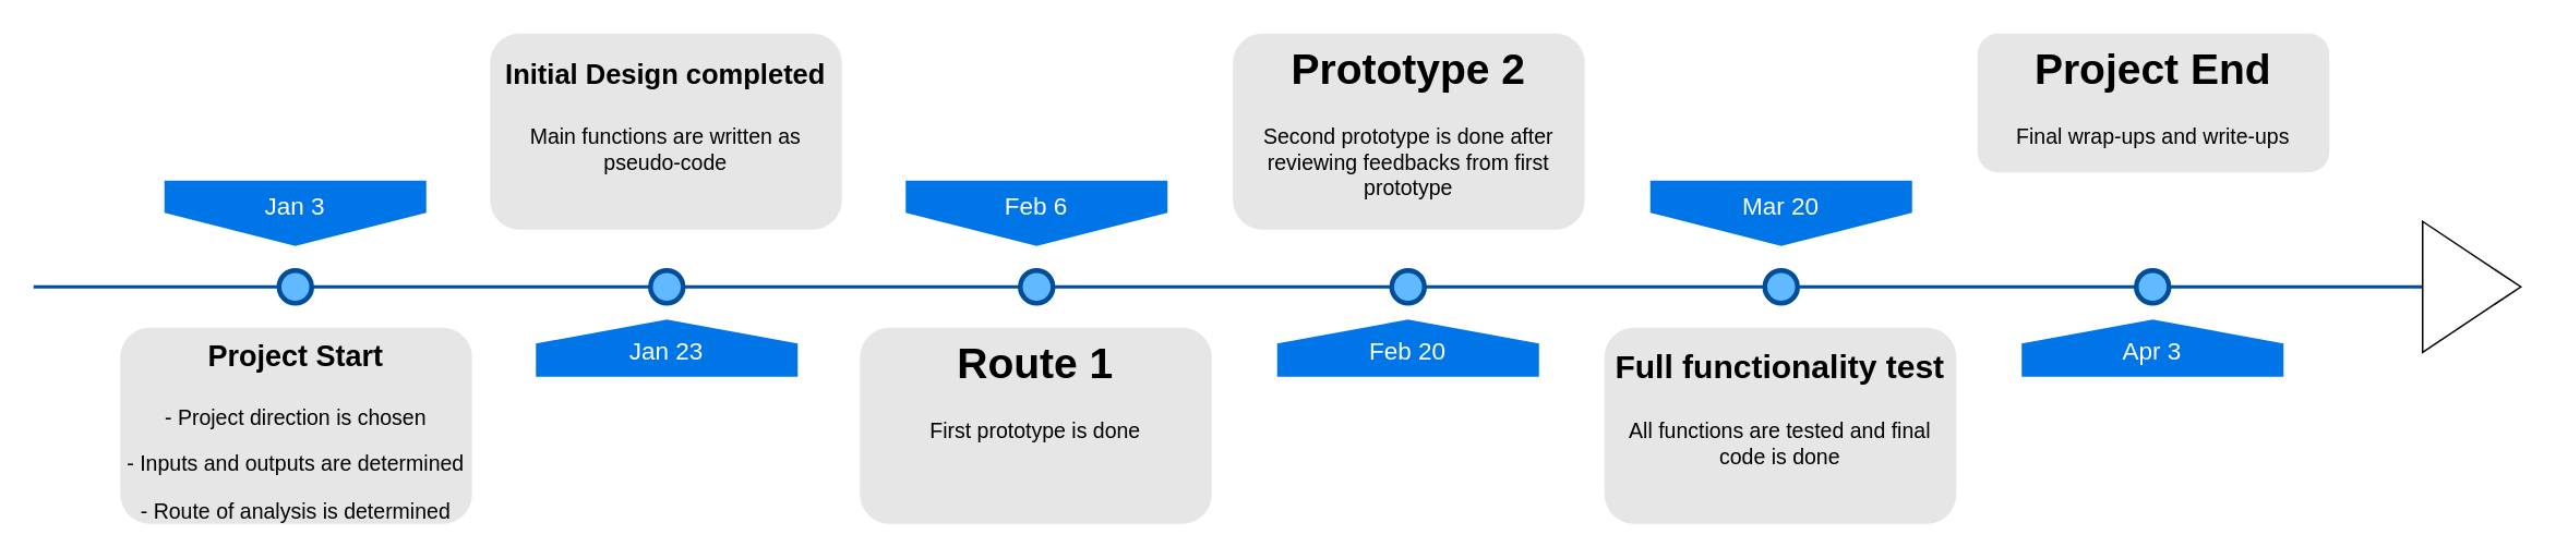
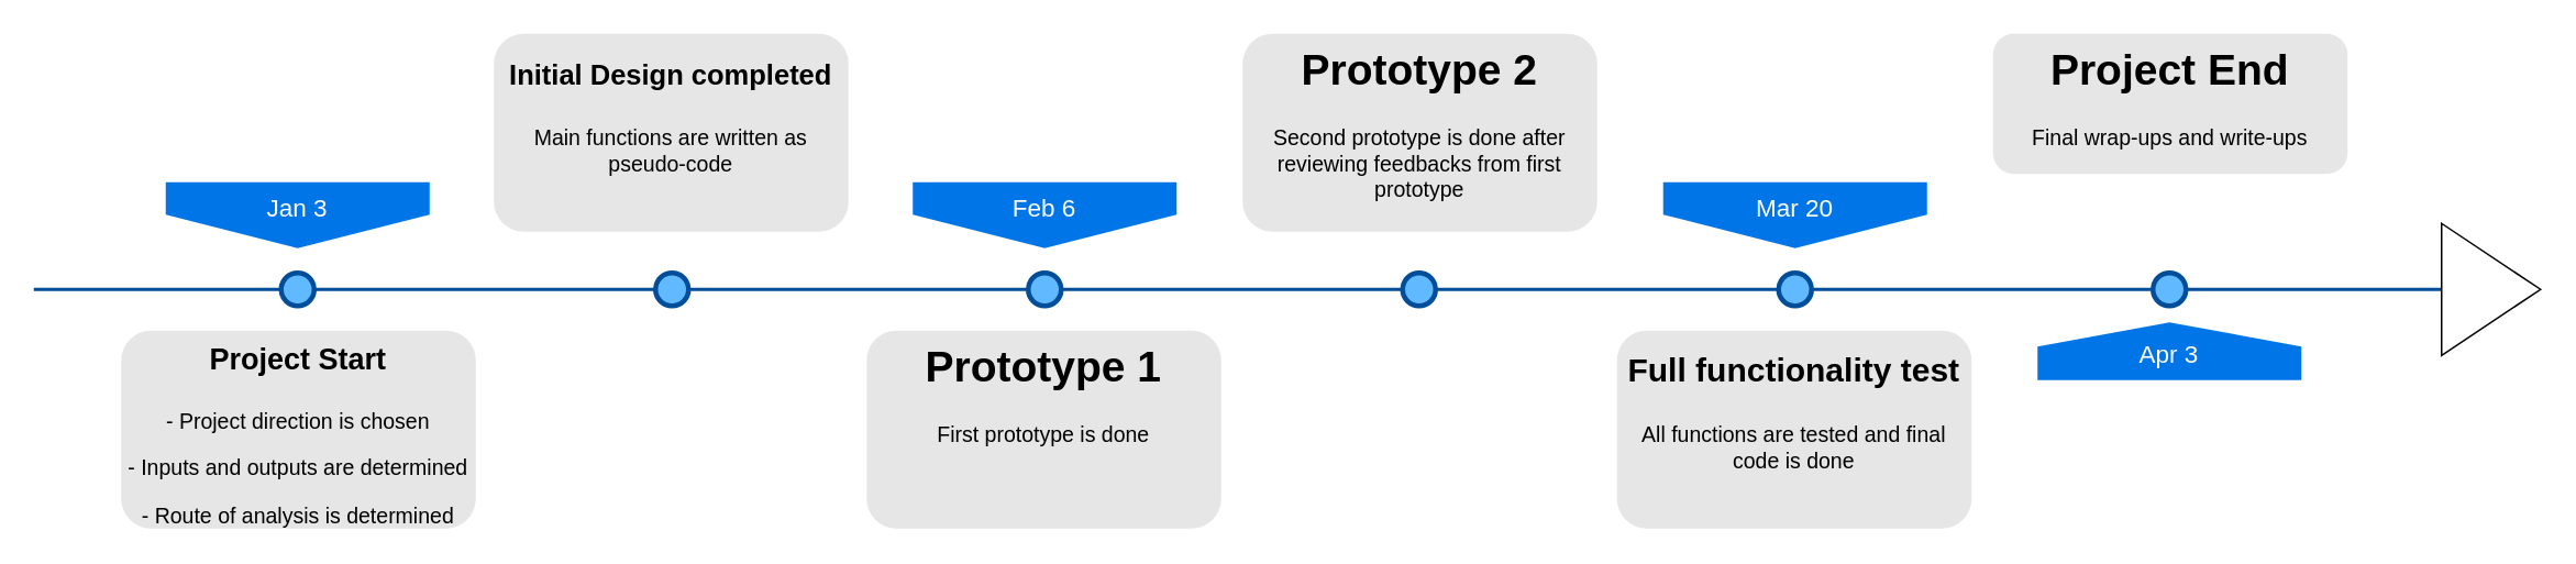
  <mxCell id="0" />
  <mxCell id="1" parent="0" />
  <mxCell id="2" value="" style="line;strokeWidth=2;html=1;fillColor=none;fontSize=28;fontColor=#004D99;strokeColor=#004D99;" parent="1" vertex="1"><mxGeometry x="20" y="170" width="1460" height="10" as="geometry" /></mxCell>
  <mxCell id="3" value="Jan 3" style="shape=offPageConnector;whiteSpace=wrap;html=1;fillColor=#0075E8;fontSize=15;fontColor=#FFFFFF;size=0.509;verticalAlign=top;strokeColor=none;" parent="1" vertex="1"><mxGeometry x="100" y="110" width="160" height="40" as="geometry" /></mxCell>
  <mxCell id="4" value="Feb 6" style="shape=offPageConnector;whiteSpace=wrap;html=1;fillColor=#0075E8;fontSize=15;fontColor=#FFFFFF;size=0.509;verticalAlign=top;strokeColor=none;" parent="1" vertex="1"><mxGeometry x="553" y="110" width="160" height="40" as="geometry" /></mxCell>
- <mxCell id="5" value="Jan 23" style="shape=offPageConnector;whiteSpace=wrap;html=1;fillColor=#0075E8;fontSize=15;fontColor=#FFFFFF;size=0.418;flipV=1;verticalAlign=bottom;strokeColor=none;spacingBottom=4;" parent="1" vertex="1"><mxGeometry x="327" y="195" width="160" height="35" as="geometry" /></mxCell>
- <mxCell id="6" value="Feb 20" style="shape=offPageConnector;whiteSpace=wrap;html=1;fillColor=#0075E8;fontSize=15;fontColor=#FFFFFF;size=0.418;flipV=1;verticalAlign=bottom;strokeColor=none;spacingBottom=4;" parent="1" vertex="1"><mxGeometry x="780" y="195" width="160" height="35" as="geometry" /></mxCell>
  <mxCell id="7" value="" style="ellipse;whiteSpace=wrap;html=1;fillColor=#61BAFF;fontSize=28;fontColor=#004D99;strokeWidth=3;strokeColor=#004D99;" parent="1" vertex="1"><mxGeometry x="170" y="165" width="20" height="20" as="geometry" /></mxCell>
  <mxCell id="8" value="" style="ellipse;whiteSpace=wrap;html=1;fillColor=#61BAFF;fontSize=28;fontColor=#004D99;strokeWidth=3;strokeColor=#004D99;" parent="1" vertex="1"><mxGeometry x="397" y="165" width="20" height="20" as="geometry" /></mxCell>
  <mxCell id="9" value="" style="ellipse;whiteSpace=wrap;html=1;fillColor=#61BAFF;fontSize=28;fontColor=#004D99;strokeWidth=3;strokeColor=#004D99;" parent="1" vertex="1"><mxGeometry x="623" y="165" width="20" height="20" as="geometry" /></mxCell>
  <mxCell id="10" value="" style="ellipse;whiteSpace=wrap;html=1;fillColor=#61BAFF;fontSize=28;fontColor=#004D99;strokeWidth=3;strokeColor=#004D99;" parent="1" vertex="1"><mxGeometry x="850" y="165" width="20" height="20" as="geometry" /></mxCell>
  <mxCell id="11" value="&lt;p style=&quot;font-size: 18px;&quot;&gt;&lt;font style=&quot;font-size: 18px;&quot;&gt;&lt;b style=&quot;&quot;&gt;Project Start&lt;/b&gt;&lt;/font&gt;&lt;/p&gt;&lt;p&gt;- Project direction is chosen&lt;/p&gt;&lt;p&gt;- Inputs and outputs are determined&lt;/p&gt;&lt;p&gt;- Route of analysis is determined&lt;br&gt;&lt;/p&gt;" style="text;html=1;spacing=5;spacingTop=-20;whiteSpace=wrap;overflow=hidden;strokeColor=none;strokeWidth=3;fillColor=#E6E6E6;fontSize=13;fontColor=#000000;align=center;rounded=1;" parent="1" vertex="1"><mxGeometry x="73" y="200" width="215" height="120" as="geometry" /></mxCell>
  <mxCell id="12" value="&lt;h1&gt;&lt;font style=&quot;font-size: 17px;&quot;&gt;Initial Design completed&lt;/font&gt;&lt;br&gt;&lt;/h1&gt;&lt;p&gt;Main functions are written as pseudo-code&lt;br&gt;&lt;/p&gt;" style="text;html=1;spacing=5;spacingTop=-20;whiteSpace=wrap;overflow=hidden;strokeColor=none;strokeWidth=3;fillColor=#E6E6E6;fontSize=13;fontColor=#000000;align=center;rounded=1;" parent="1" vertex="1"><mxGeometry x="299" y="20" width="215" height="120" as="geometry" /></mxCell>
- <mxCell id="13" value="&lt;h1&gt;Route 1&lt;br&gt;&lt;/h1&gt;&lt;p&gt;First prototype is done&lt;br&gt;&lt;/p&gt;" style="text;html=1;spacing=5;spacingTop=-20;whiteSpace=wrap;overflow=hidden;strokeColor=none;strokeWidth=3;fillColor=#E6E6E6;fontSize=13;fontColor=#000000;align=center;rounded=1;" parent="1" vertex="1"><mxGeometry x="525" y="200" width="215" height="120" as="geometry" /></mxCell>
+ <mxCell id="13" value="&lt;h1&gt;Prototype 1&lt;br&gt;&lt;/h1&gt;&lt;p&gt;First prototype is done&lt;br&gt;&lt;/p&gt;" style="text;html=1;spacing=5;spacingTop=-20;whiteSpace=wrap;overflow=hidden;strokeColor=none;strokeWidth=3;fillColor=#E6E6E6;fontSize=13;fontColor=#000000;align=center;rounded=1;" parent="1" vertex="1"><mxGeometry x="525" y="200" width="215" height="120" as="geometry" /></mxCell>
  <mxCell id="14" value="&lt;h1&gt;Prototype 2&lt;br&gt;&lt;/h1&gt;&lt;p&gt;Second prototype is done after reviewing feedbacks from first prototype&lt;br&gt;&lt;/p&gt;" style="text;html=1;spacing=5;spacingTop=-20;whiteSpace=wrap;overflow=hidden;strokeColor=none;strokeWidth=3;fillColor=#E6E6E6;fontSize=13;fontColor=#000000;align=center;rounded=1;" parent="1" vertex="1"><mxGeometry x="753" y="20" width="215" height="120" as="geometry" /></mxCell>
  <mxCell id="15" value="Mar 20" style="shape=offPageConnector;whiteSpace=wrap;html=1;fillColor=#0075E8;fontSize=15;fontColor=#FFFFFF;size=0.509;verticalAlign=top;strokeColor=none;" vertex="1" parent="1"><mxGeometry x="1008" y="110" width="160" height="40" as="geometry" /></mxCell>
  <mxCell id="16" value="&lt;div&gt;Apr 3&lt;/div&gt;" style="shape=offPageConnector;whiteSpace=wrap;html=1;fillColor=#0075E8;fontSize=15;fontColor=#FFFFFF;size=0.418;flipV=1;verticalAlign=bottom;strokeColor=none;spacingBottom=4;" vertex="1" parent="1"><mxGeometry x="1235" y="195" width="160" height="35" as="geometry" /></mxCell>
  <mxCell id="17" value="" style="ellipse;whiteSpace=wrap;html=1;fillColor=#61BAFF;fontSize=28;fontColor=#004D99;strokeWidth=3;strokeColor=#004D99;" vertex="1" parent="1"><mxGeometry x="1078" y="165" width="20" height="20" as="geometry" /></mxCell>
  <mxCell id="18" value="" style="ellipse;whiteSpace=wrap;html=1;fillColor=#61BAFF;fontSize=28;fontColor=#004D99;strokeWidth=3;strokeColor=#004D99;" vertex="1" parent="1"><mxGeometry x="1305" y="165" width="20" height="20" as="geometry" /></mxCell>
  <mxCell id="19" value="&lt;h1&gt;&lt;font style=&quot;font-size: 20px;&quot;&gt;Full functionality test&lt;/font&gt;&lt;br&gt;&lt;/h1&gt;&lt;p&gt;All functions are tested and final code is done&lt;br&gt;&lt;/p&gt;" style="text;html=1;spacing=5;spacingTop=-20;whiteSpace=wrap;overflow=hidden;strokeColor=none;strokeWidth=3;fillColor=#E6E6E6;fontSize=13;fontColor=#000000;align=center;rounded=1;" vertex="1" parent="1"><mxGeometry x="980" y="200" width="215" height="120" as="geometry" /></mxCell>
  <mxCell id="20" value="&lt;h1&gt;Project End&lt;br&gt;&lt;/h1&gt;&lt;p&gt;Final wrap-ups and write-ups&lt;br&gt;&lt;/p&gt;" style="text;html=1;spacing=5;spacingTop=-20;whiteSpace=wrap;overflow=hidden;strokeColor=none;strokeWidth=3;fillColor=#E6E6E6;fontSize=13;fontColor=#000000;align=center;rounded=1;" vertex="1" parent="1"><mxGeometry x="1208" y="20" width="215" height="85" as="geometry" /></mxCell>
  <mxCell id="21" value="" style="triangle;whiteSpace=wrap;html=1;fontSize=18;" vertex="1" parent="1"><mxGeometry x="1480" y="135" width="60" height="80" as="geometry" /></mxCell>
